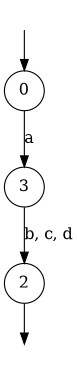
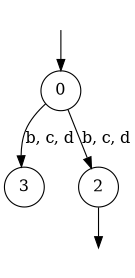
  digraph {
    rankdir=TB
    vcsn_context="lal_char(abcd)_b"
    node [shape=circle]
    I0 [height=0 shape=none style=invis width=0]
    F2 [height=0 shape=none style=invis width=0]
    0
    n4 [label=3]
    2
    subgraph sub_1 {
      I0
      F2
    }
    subgraph sub_2 {
      0
      n4
      2
    }
    I0 -> 0
-   0 -> n4 [label=a]
-   n4 -> 2 [label="b, c, d"]
+   0 -> n4 [label="b, c, d"]
+   0 -> 2 [label="b, c, d"]
    2 -> F2
  }
